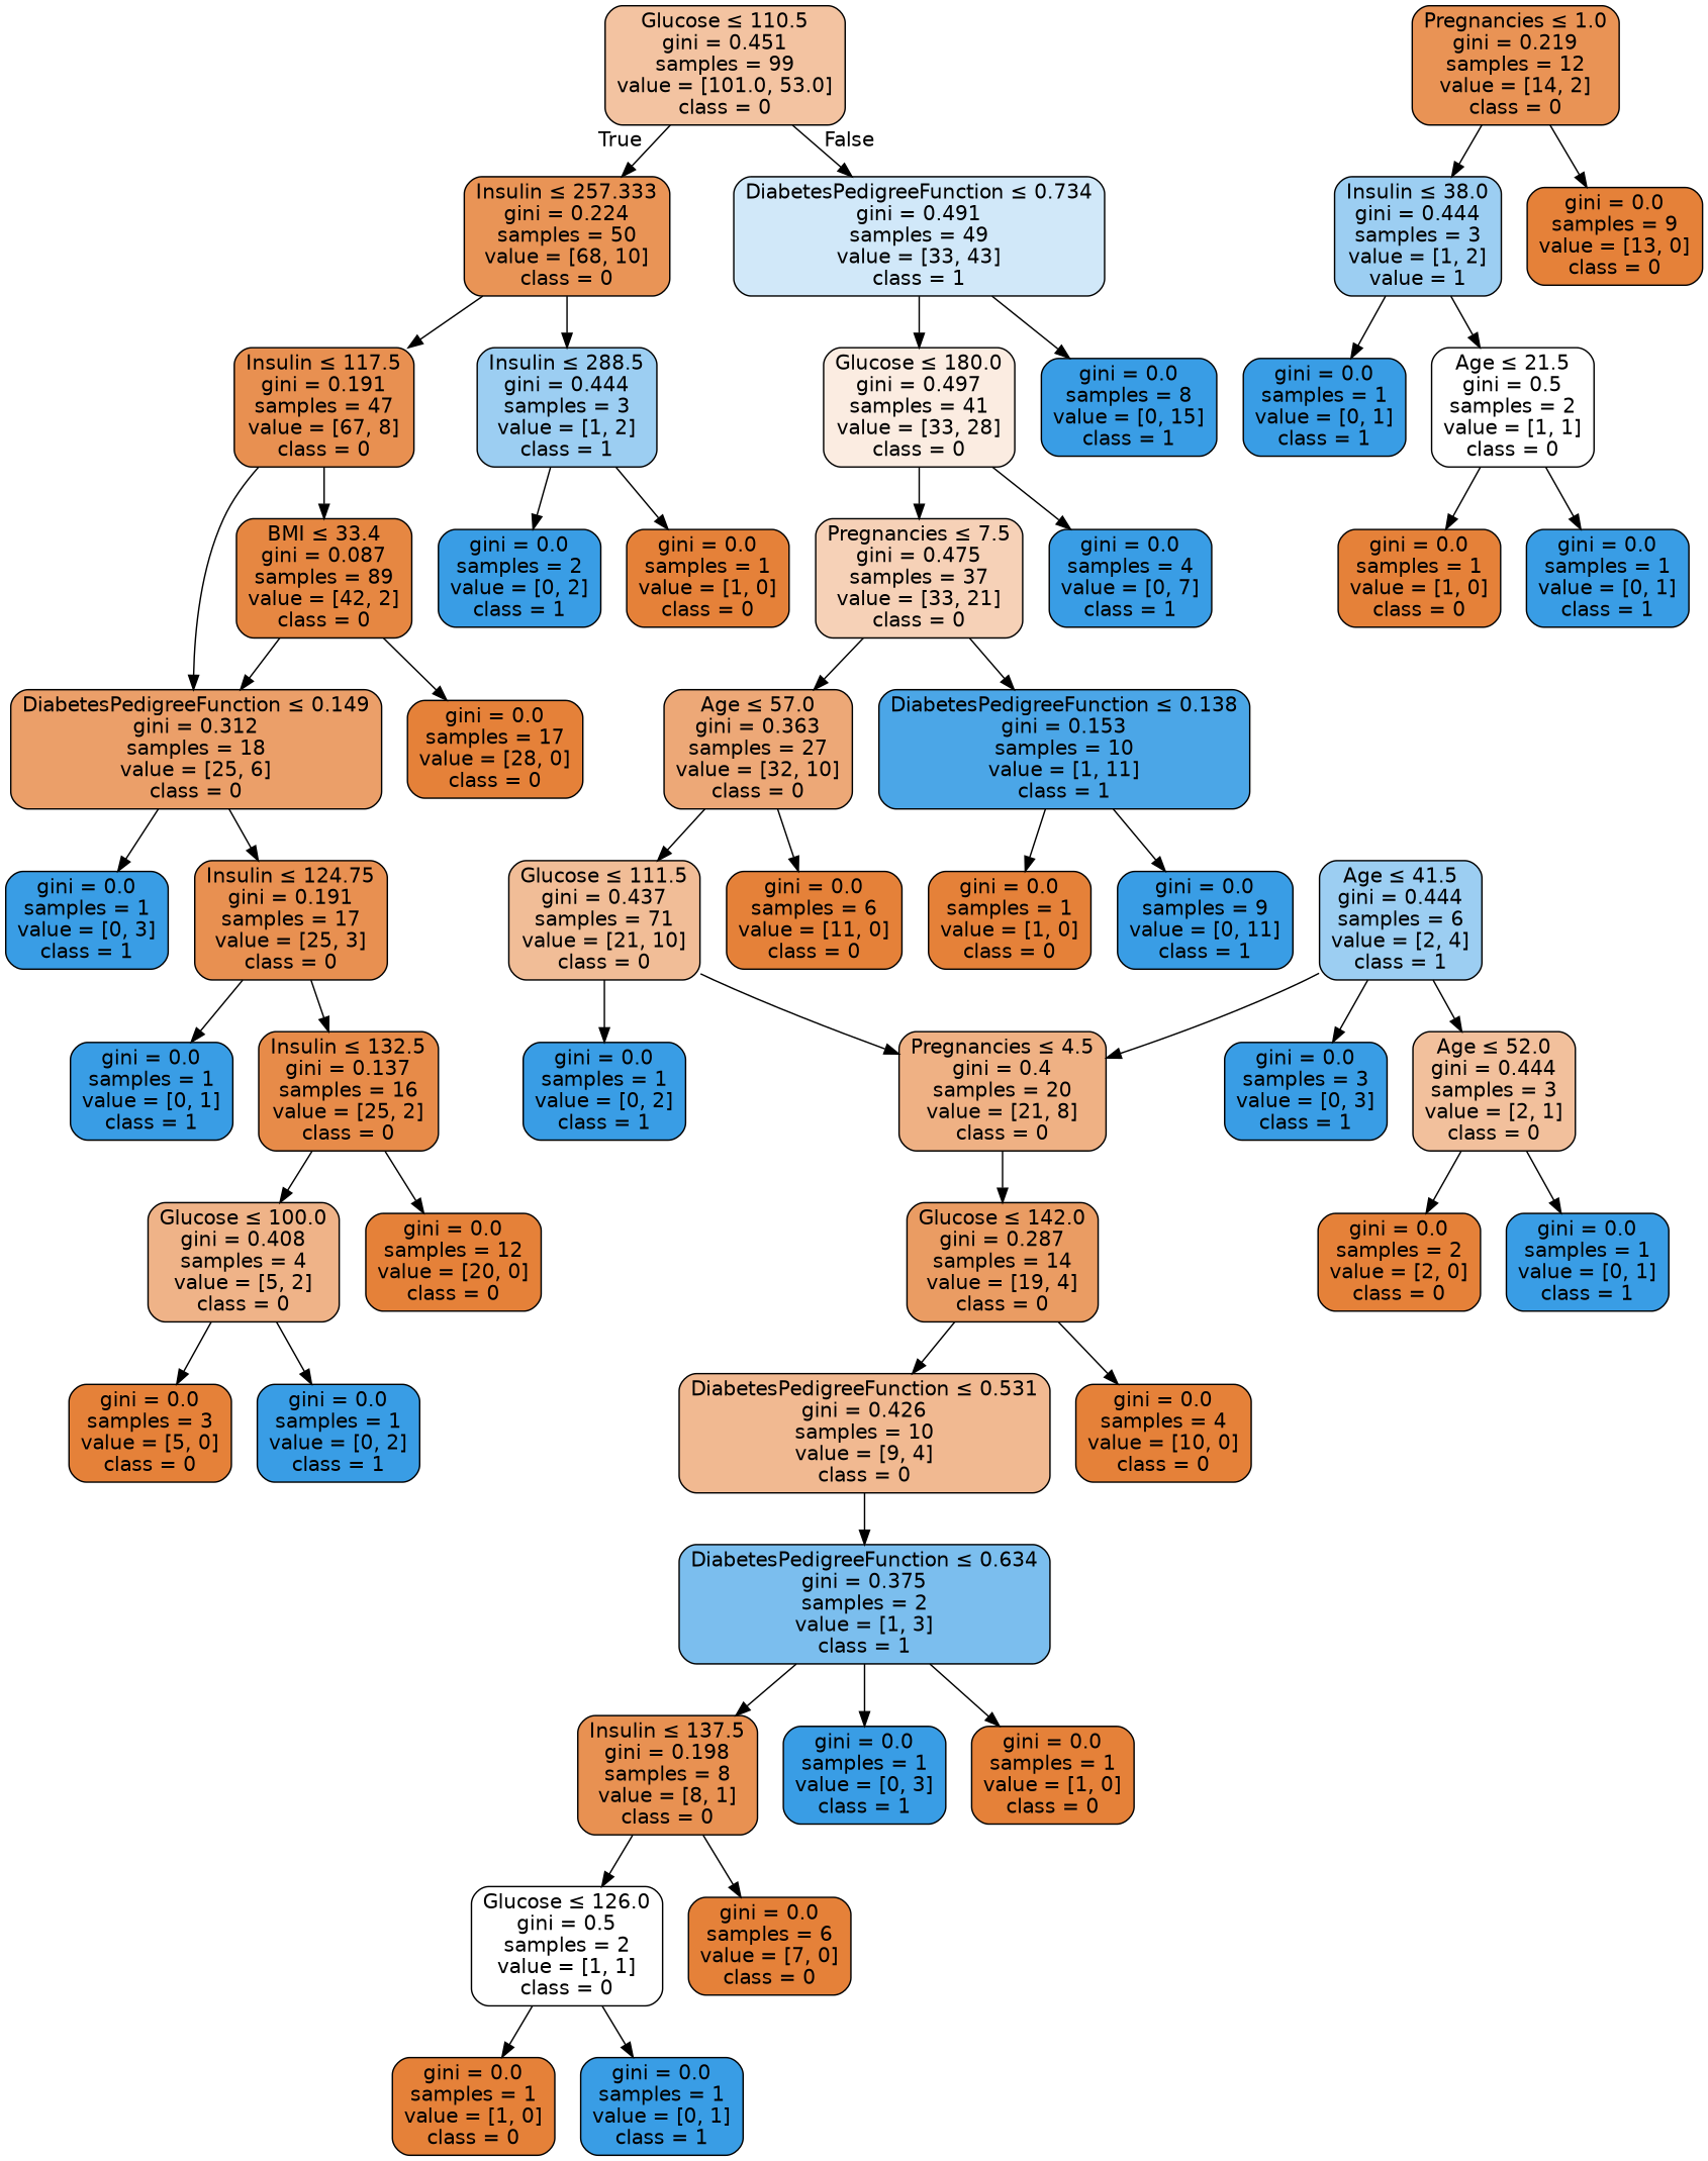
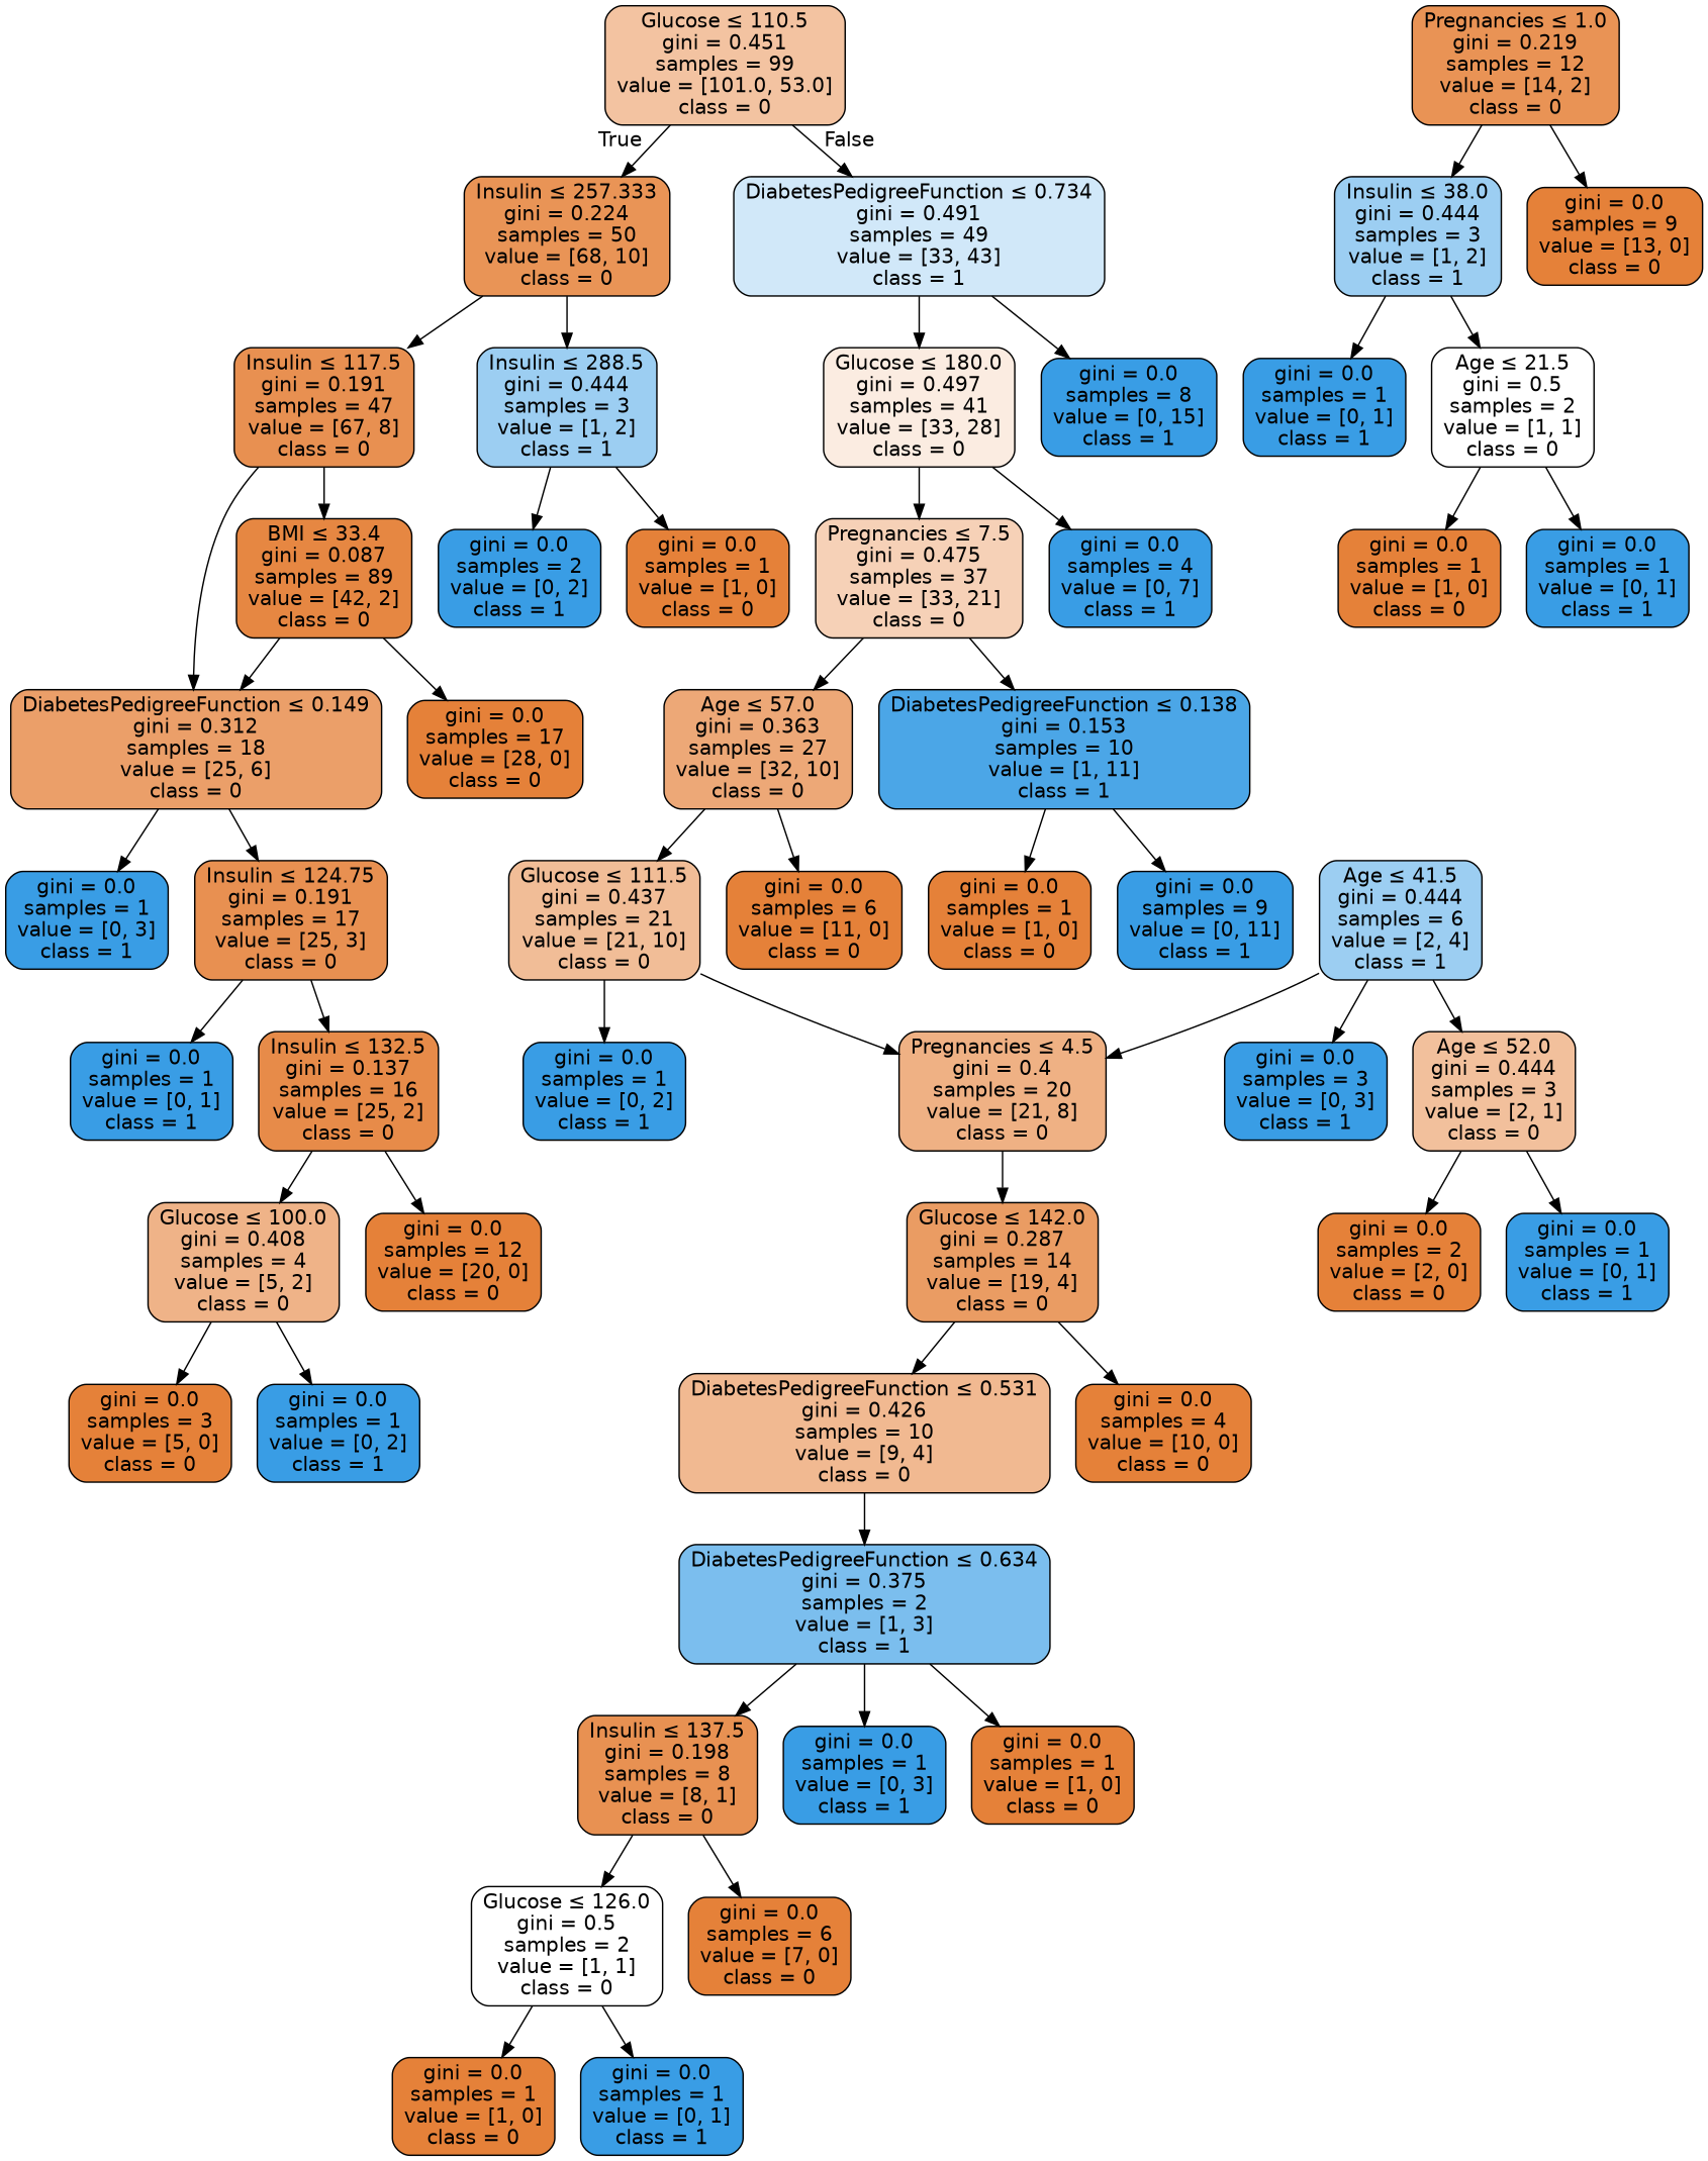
  digraph {
    node [color=black fillcolor="#399de5" fontname=helvetica shape=box style="filled, rounded"]
    edge [fontname=helvetica]
    n1 [fillcolor="#f3c3a1" label=<Glucose &le; 110.5<br/>gini = 0.451<br/>samples = 99<br/>value = [101.0, 53.0]<br/>class = 0>]
    n2 [fillcolor="#e99456" label=<Insulin &le; 257.333<br/>gini = 0.224<br/>samples = 50<br/>value = [68, 10]<br/>class = 0>]
    n3 [fillcolor="#d1e8f9" label=<DiabetesPedigreeFunction &le; 0.734<br/>gini = 0.491<br/>samples = 49<br/>value = [33, 43]<br/>class = 1>]
    n4 [fillcolor="#e89051" label=<Insulin &le; 117.5<br/>gini = 0.191<br/>samples = 47<br/>value = [67, 8]<br/>class = 0>]
    n5 [fillcolor="#9ccef2" label=<Insulin &le; 288.5<br/>gini = 0.444<br/>samples = 3<br/>value = [1, 2]<br/>class = 1>]
    n6 [fillcolor="#fbece1" label=<Glucose &le; 180.0<br/>gini = 0.497<br/>samples = 41<br/>value = [33, 28]<br/>class = 0>]
    n7 [label=<gini = 0.0<br/>samples = 8<br/>value = [0, 15]<br/>class = 1>]
    n8 [fillcolor="#e68742" label=<BMI &le; 33.4<br/>gini = 0.087<br/>samples = 89<br/>value = [42, 2]<br/>class = 0>]
    n9 [fillcolor="#eb9f69" label=<DiabetesPedigreeFunction &le; 0.149<br/>gini = 0.312<br/>samples = 18<br/>value = [25, 6]<br/>class = 0>]
    n10 [label=<gini = 0.0<br/>samples = 2<br/>value = [0, 2]<br/>class = 1>]
    n11 [fillcolor="#e58139" label=<gini = 0.0<br/>samples = 1<br/>value = [1, 0]<br/>class = 0>]
    n12 [fillcolor="#e58139" label=<gini = 0.0<br/>samples = 17<br/>value = [28, 0]<br/>class = 0>]
    n13 [label=<gini = 0.0<br/>samples = 1<br/>value = [0, 3]<br/>class = 1>]
    n14 [fillcolor="#e89051" label=<Insulin &le; 124.75<br/>gini = 0.191<br/>samples = 17<br/>value = [25, 3]<br/>class = 0>]
    n15 [fillcolor="#e99355" label=<Pregnancies &le; 1.0<br/>gini = 0.219<br/>samples = 12<br/>value = [14, 2]<br/>class = 0>]
-   n16 [fillcolor="#9ccef2" label=<Insulin &le; 38.0<br/>gini = 0.444<br/>samples = 3<br/>value = [1, 2]<br/>value = 1>]
+   n16 [fillcolor="#9ccef2" label=<Insulin &le; 38.0<br/>gini = 0.444<br/>samples = 3<br/>value = [1, 2]<br/>class = 1>]
    n17 [fillcolor="#e58139" label=<gini = 0.0<br/>samples = 9<br/>value = [13, 0]<br/>class = 0>]
    n18 [label=<gini = 0.0<br/>samples = 1<br/>value = [0, 1]<br/>class = 1>]
    n19 [fillcolor="#ffffff" label=<Age &le; 21.5<br/>gini = 0.5<br/>samples = 2<br/>value = [1, 1]<br/>class = 0>]
    n20 [fillcolor="#e58139" label=<gini = 0.0<br/>samples = 1<br/>value = [1, 0]<br/>class = 0>]
    n21 [label=<gini = 0.0<br/>samples = 1<br/>value = [0, 1]<br/>class = 1>]
    n22 [label=<gini = 0.0<br/>samples = 1<br/>value = [0, 1]<br/>class = 1>]
    n23 [fillcolor="#e78b49" label=<Insulin &le; 132.5<br/>gini = 0.137<br/>samples = 16<br/>value = [25, 2]<br/>class = 0>]
    n24 [fillcolor="#efb388" label=<Glucose &le; 100.0<br/>gini = 0.408<br/>samples = 4<br/>value = [5, 2]<br/>class = 0>]
    n25 [fillcolor="#e58139" label=<gini = 0.0<br/>samples = 12<br/>value = [20, 0]<br/>class = 0>]
    n26 [fillcolor="#e58139" label=<gini = 0.0<br/>samples = 3<br/>value = [5, 0]<br/>class = 0>]
    n27 [label=<gini = 0.0<br/>samples = 1<br/>value = [0, 2]<br/>class = 1>]
    n28 [fillcolor="#f6d1b7" label=<Pregnancies &le; 7.5<br/>gini = 0.475<br/>samples = 37<br/>value = [33, 21]<br/>class = 0>]
    n29 [label=<gini = 0.0<br/>samples = 4<br/>value = [0, 7]<br/>class = 1>]
    n30 [fillcolor="#eda877" label=<Age &le; 57.0<br/>gini = 0.363<br/>samples = 27<br/>value = [32, 10]<br/>class = 0>]
    n31 [fillcolor="#4ba6e7" label=<DiabetesPedigreeFunction &le; 0.138<br/>gini = 0.153<br/>samples = 10<br/>value = [1, 11]<br/>class = 1>]
-   n32 [fillcolor="#f1bd97" label=<Glucose &le; 111.5<br/>gini = 0.437<br/>samples = 71<br/>value = [21, 10]<br/>class = 0>]
+   n32 [fillcolor="#f1bd97" label=<Glucose &le; 111.5<br/>gini = 0.437<br/>samples = 21<br/>value = [21, 10]<br/>class = 0>]
    n33 [fillcolor="#e58139" label=<gini = 0.0<br/>samples = 6<br/>value = [11, 0]<br/>class = 0>]
    n34 [fillcolor="#e58139" label=<gini = 0.0<br/>samples = 1<br/>value = [1, 0]<br/>class = 0>]
    n35 [label=<gini = 0.0<br/>samples = 9<br/>value = [0, 11]<br/>class = 1>]
    n36 [label=<gini = 0.0<br/>samples = 1<br/>value = [0, 2]<br/>class = 1>]
    n37 [fillcolor="#efb184" label=<Pregnancies &le; 4.5<br/>gini = 0.4<br/>samples = 20<br/>value = [21, 8]<br/>class = 0>]
    n38 [fillcolor="#ea9c63" label=<Glucose &le; 142.0<br/>gini = 0.287<br/>samples = 14<br/>value = [19, 4]<br/>class = 0>]
    n39 [fillcolor="#f1b991" label=<DiabetesPedigreeFunction &le; 0.531<br/>gini = 0.426<br/>samples = 10<br/>value = [9, 4]<br/>class = 0>]
    n40 [fillcolor="#e58139" label=<gini = 0.0<br/>samples = 4<br/>value = [10, 0]<br/>class = 0>]
    n41 [fillcolor="#9ccef2" label=<Age &le; 41.5<br/>gini = 0.444<br/>samples = 6<br/>value = [2, 4]<br/>class = 1>]
    n42 [label=<gini = 0.0<br/>samples = 3<br/>value = [0, 3]<br/>class = 1>]
    n43 [fillcolor="#f2c09c" label=<Age &le; 52.0<br/>gini = 0.444<br/>samples = 3<br/>value = [2, 1]<br/>class = 0>]
    n44 [fillcolor="#7bbeee" label=<DiabetesPedigreeFunction &le; 0.634<br/>gini = 0.375<br/>samples = 2<br/>value = [1, 3]<br/>class = 1>]
    n45 [fillcolor="#e89152" label=<Insulin &le; 137.5<br/>gini = 0.198<br/>samples = 8<br/>value = [8, 1]<br/>class = 0>]
    n46 [fillcolor="#ffffff" label=<Glucose &le; 126.0<br/>gini = 0.5<br/>samples = 2<br/>value = [1, 1]<br/>class = 0>]
    n47 [fillcolor="#e58139" label=<gini = 0.0<br/>samples = 6<br/>value = [7, 0]<br/>class = 0>]
    n48 [label=<gini = 0.0<br/>samples = 1<br/>value = [0, 3]<br/>class = 1>]
    n49 [fillcolor="#e58139" label=<gini = 0.0<br/>samples = 1<br/>value = [1, 0]<br/>class = 0>]
    n50 [fillcolor="#e58139" label=<gini = 0.0<br/>samples = 1<br/>value = [1, 0]<br/>class = 0>]
    n51 [label=<gini = 0.0<br/>samples = 1<br/>value = [0, 1]<br/>class = 1>]
    n52 [fillcolor="#e58139" label=<gini = 0.0<br/>samples = 2<br/>value = [2, 0]<br/>class = 0>]
    n53 [label=<gini = 0.0<br/>samples = 1<br/>value = [0, 1]<br/>class = 1>]
    n1 -> n2 [headlabel=True labelangle=45 labeldistance=2.5]
    n1 -> n3 [headlabel=False labelangle=-45 labeldistance=2.5]
    n2 -> n4
    n2 -> n5
    n3 -> n6
    n3 -> n7
    n4 -> n8
    n4 -> n9
    n5 -> n10
    n5 -> n11
    n6 -> n28
    n6 -> n29
    n8 -> n9
    n8 -> n12
    n9 -> n13
    n9 -> n14
    n14 -> n22
    n14 -> n23
    n15 -> n16
    n15 -> n17
    n16 -> n18
    n16 -> n19
    n19 -> n20
    n19 -> n21
    n23 -> n24
    n23 -> n25
    n24 -> n26
    n24 -> n27
    n28 -> n30
    n28 -> n31
    n30 -> n32
    n30 -> n33
    n31 -> n34
    n31 -> n35
    n32 -> n36
    n32 -> n37
    n37 -> n38
    n38 -> n39
    n38 -> n40
    n39 -> n44
    n41 -> n37
    n41 -> n42
    n41 -> n43
    n43 -> n52
    n43 -> n53
    n44 -> n45
    n44 -> n48
    n44 -> n49
    n45 -> n46
    n45 -> n47
    n46 -> n50
    n46 -> n51
  }
